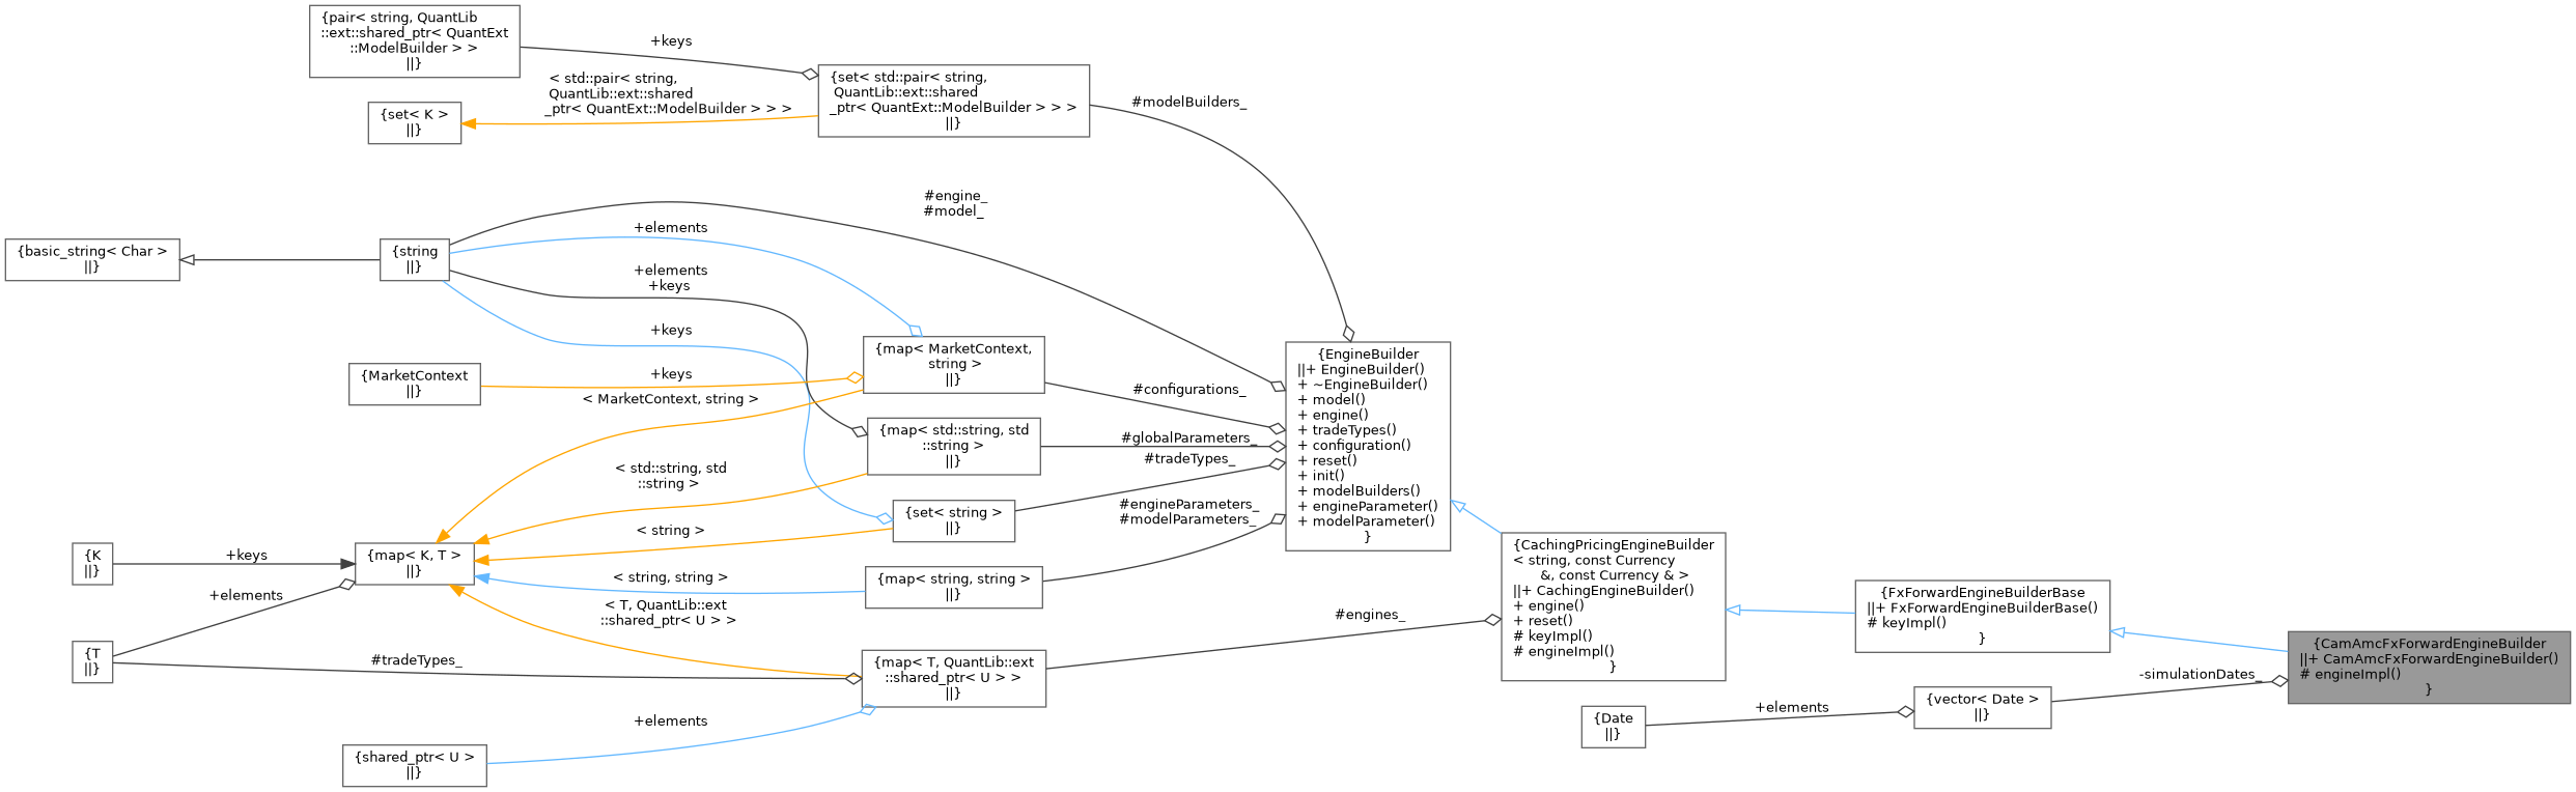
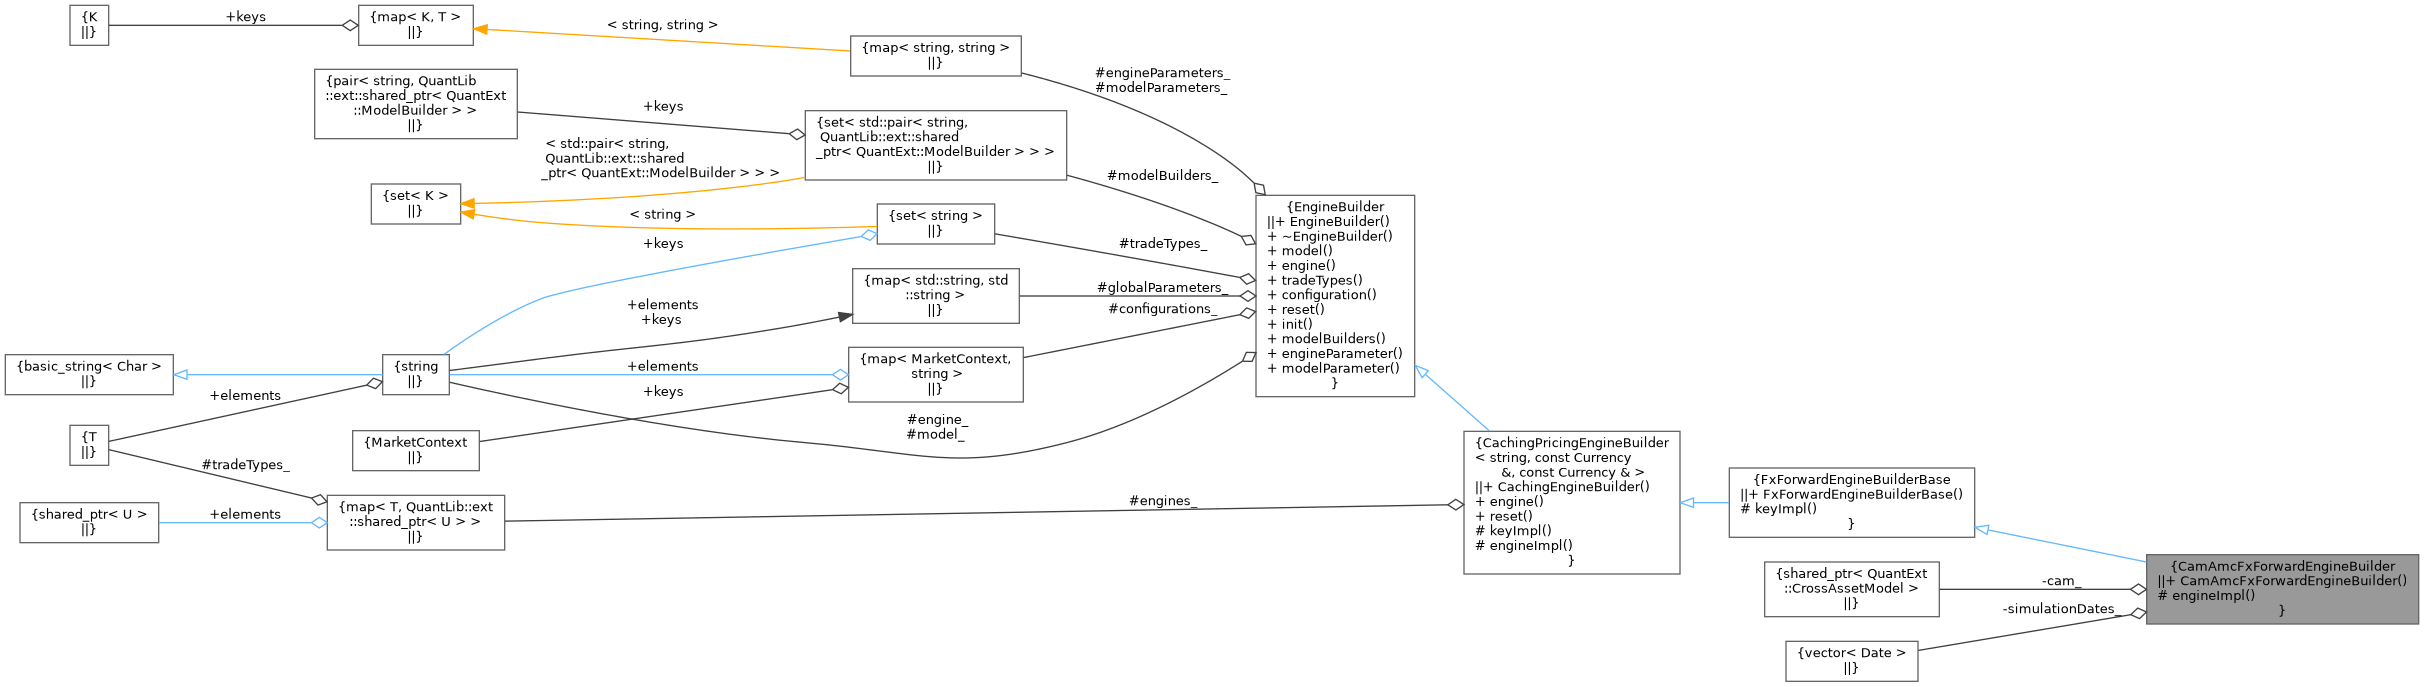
  digraph {
    rankdir=LR
    node [color=gray40 fillcolor=white fontname=Helvetica fontsize=10 shape=box style=filled]
    edge [color=grey25 fontname=Helvetica fontsize=10 labelfontname=Helvetica labelfontsize=10 style=solid arrowhead=odiamond]
    n1 [fillcolor=grey60 fontcolor=black height=0.2 label="{CamAmcFxForwardEngineBuilder\n||+ CamAmcFxForwardEngineBuilder()\l# engineImpl()\l}" width=0.4]
    n2 [height=0.2 label="{FxForwardEngineBuilderBase\n||+ FxForwardEngineBuilderBase()\l# keyImpl()\l}" width=0.4]
    n3 [height=0.2 label="{CachingPricingEngineBuilder\l\< string, const Currency\l &, const Currency & \>\n||+ CachingEngineBuilder()\l+ engine()\l+ reset()\l# keyImpl()\l# engineImpl()\l}" width=0.4]
    n4 [height=0.2 label="{EngineBuilder\n||+ EngineBuilder()\l+ ~EngineBuilder()\l+ model()\l+ engine()\l+ tradeTypes()\l+ configuration()\l+ reset()\l+ init()\l+ modelBuilders()\l+ engineParameter()\l+ modelParameter()\l}" width=0.4]
    n5 [height=0.2 label="{string\n||}" width=0.4]
    n6 [height=0.2 label="{set\< string \>\n||}" width=0.4]
    n7 [height=0.2 label="{map\< MarketContext,\l string \>\n||}" width=0.4]
    n8 [height=0.2 label="{map\< std::string, std\l::string \>\n||}" width=0.4]
    n9 [height=0.2 label="{map\< string, string \>\n||}" width=0.4]
    n10 [height=0.2 label="{basic_string\< Char \>\n||}" width=0.4]
    n11 [height=0.2 label="{set\< K \>\n||}" width=0.4]
    n12 [height=0.2 label="{set\< std::pair\< string,\l QuantLib::ext::shared\l_ptr\< QuantExt::ModelBuilder \> \> \>\n||}" width=0.4]
    n13 [height=0.2 label="{K\n||}" width=0.4]
    n14 [height=0.2 label="{map\< K, T \>\n||}" width=0.4]
    n15 [height=0.2 label="{map\< T, QuantLib::ext\l::shared_ptr\< U \> \>\n||}" width=0.4]
    n16 [height=0.2 label="{MarketContext\n||}" width=0.4]
    n17 [height=0.2 label="{T\n||}" width=0.4]
    n18 [height=0.2 label="{pair\< string, QuantLib\l::ext::shared_ptr\< QuantExt\l::ModelBuilder \> \>\n||}" width=0.4]
    n19 [height=0.2 label="{shared_ptr\< U \>\n||}" width=0.4]
+   n20 [height=0.2 label="{shared_ptr\< QuantExt\l::CrossAssetModel \>\n||}" width=0.4]
    n21 [height=0.2 label="{vector\< Date \>\n||}" width=0.4]
-   n22 [height=0.2 label="{Date\n||}" width=0.4]
    n2 -> n1 [arrowtail=onormal color=steelblue1 dir=back arrowhead=""]
    n3 -> n2 [arrowtail=onormal color=steelblue1 dir=back arrowhead=""]
    n4 -> n3 [arrowtail=onormal color=steelblue1 dir=back arrowhead=""]
    n5 -> n4 [label=" #engine_\n#model_"]
    n5 -> n6 [color=steelblue1 label=" +keys"]
    n5 -> n7 [color=steelblue1 label=" +elements"]
-   n5 -> n8 [label=" +elements\n+keys"]
+   n5 -> n8 [arrowhead=normal label=" +elements\n+keys"]
    n6 -> n4 [label=" #tradeTypes_"]
    n7 -> n4 [label=" #configurations_"]
    n8 -> n4 [label=" #globalParameters_"]
    n9 -> n4 [label=" #engineParameters_\n#modelParameters_"]
-   n10 -> n5 [arrowtail=onormal dir=back arrowhead=""]
-   n14 -> n6 [color=orange dir=back label=" \< string \>" arrowhead=""]
+   n10 -> n5 [arrowtail=onormal color=steelblue1 dir=back arrowhead=""]
+   n11 -> n6 [color=orange dir=back label=" \< string \>" arrowhead=""]
    n11 -> n12 [color=orange dir=back label=" \< std::pair\< string,\l QuantLib::ext::shared\l_ptr\< QuantExt::ModelBuilder \> \> \>" arrowhead=""]
    n12 -> n4 [label=" #modelBuilders_"]
-   n13 -> n14 [arrowhead=normal label=" +keys"]
-   n14 -> n7 [color=orange dir=back label=" \< MarketContext, string \>" arrowhead=""]
-   n14 -> n8 [color=orange dir=back label=" \< std::string, std\l::string \>" arrowhead=""]
-   n14 -> n9 [color=steelblue1 dir=back label=" \< string, string \>" arrowhead=""]
-   n14 -> n15 [color=orange dir=back label=" \< T, QuantLib::ext\l::shared_ptr\< U \> \>" arrowhead=""]
+   n13 -> n14 [label=" +keys"]
+   n14 -> n9 [color=orange dir=back label=" \< string, string \>" arrowhead=""]
    n15 -> n3 [label=" #engines_"]
-   n16 -> n7 [color=orange label=" +keys"]
-   n17 -> n14 [label=" +elements"]
+   n16 -> n7 [label=" +keys"]
+   n17 -> n5 [label=" +elements"]
    n17 -> n15 [label=" #tradeTypes_"]
    n18 -> n12 [label=" +keys"]
    n19 -> n15 [color=steelblue1 label=" +elements"]
+   n20 -> n1 [label=" -cam_"]
    n21 -> n1 [label=" -simulationDates_"]
-   n22 -> n21 [label=" +elements"]
  }
